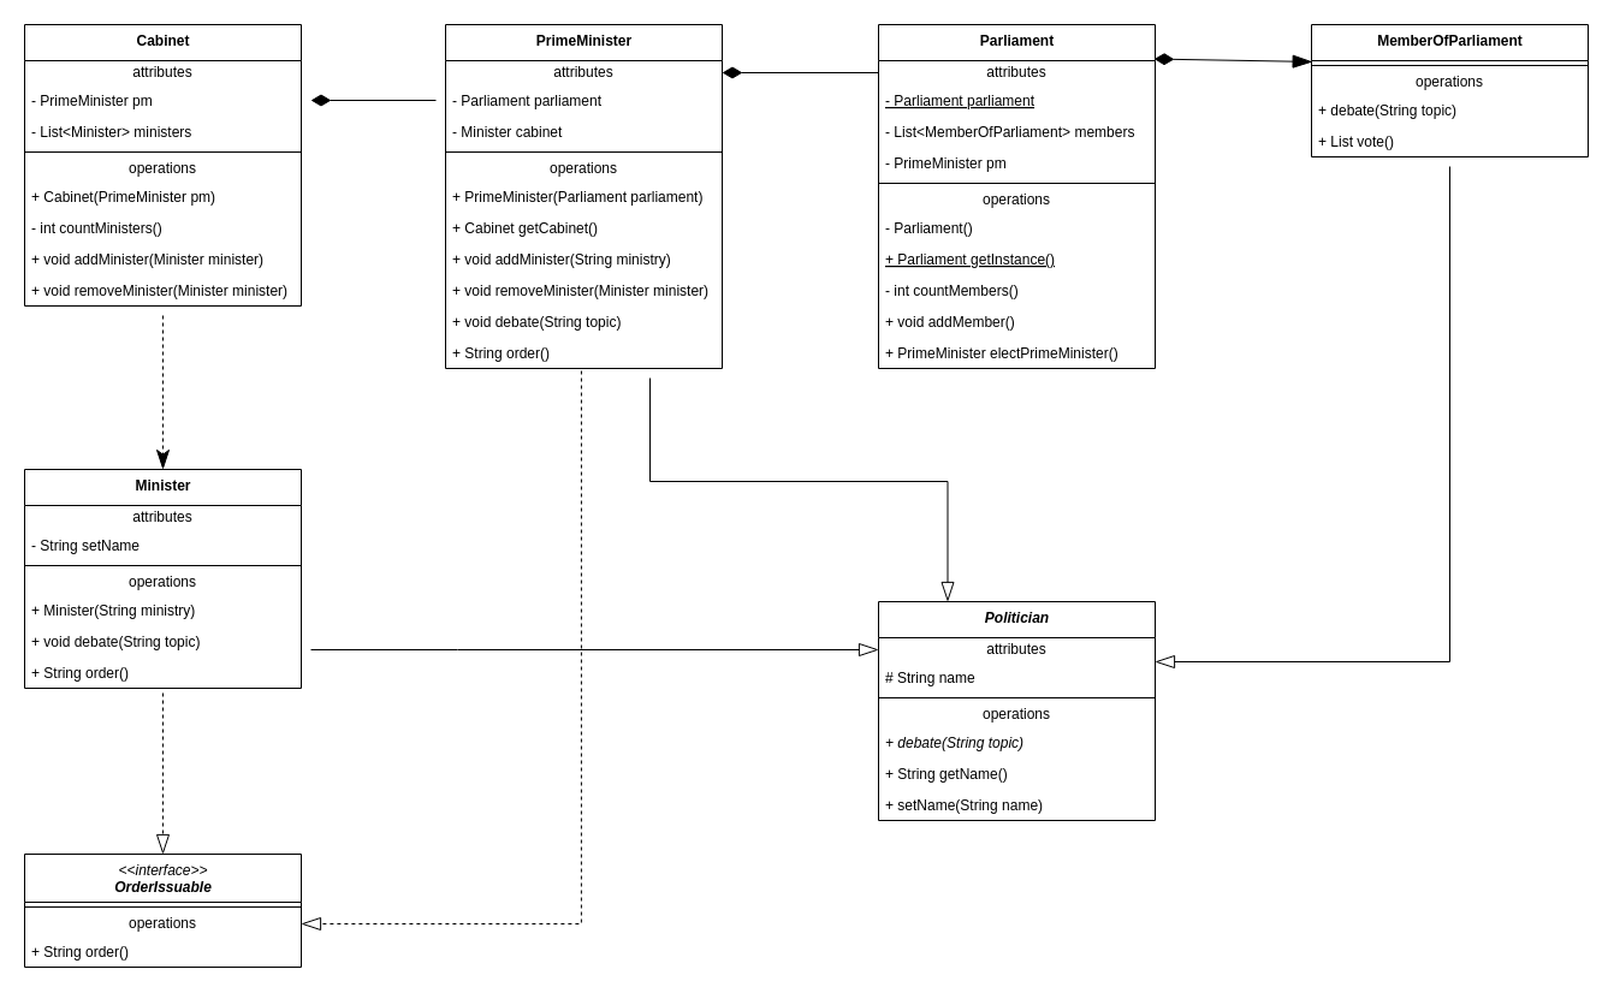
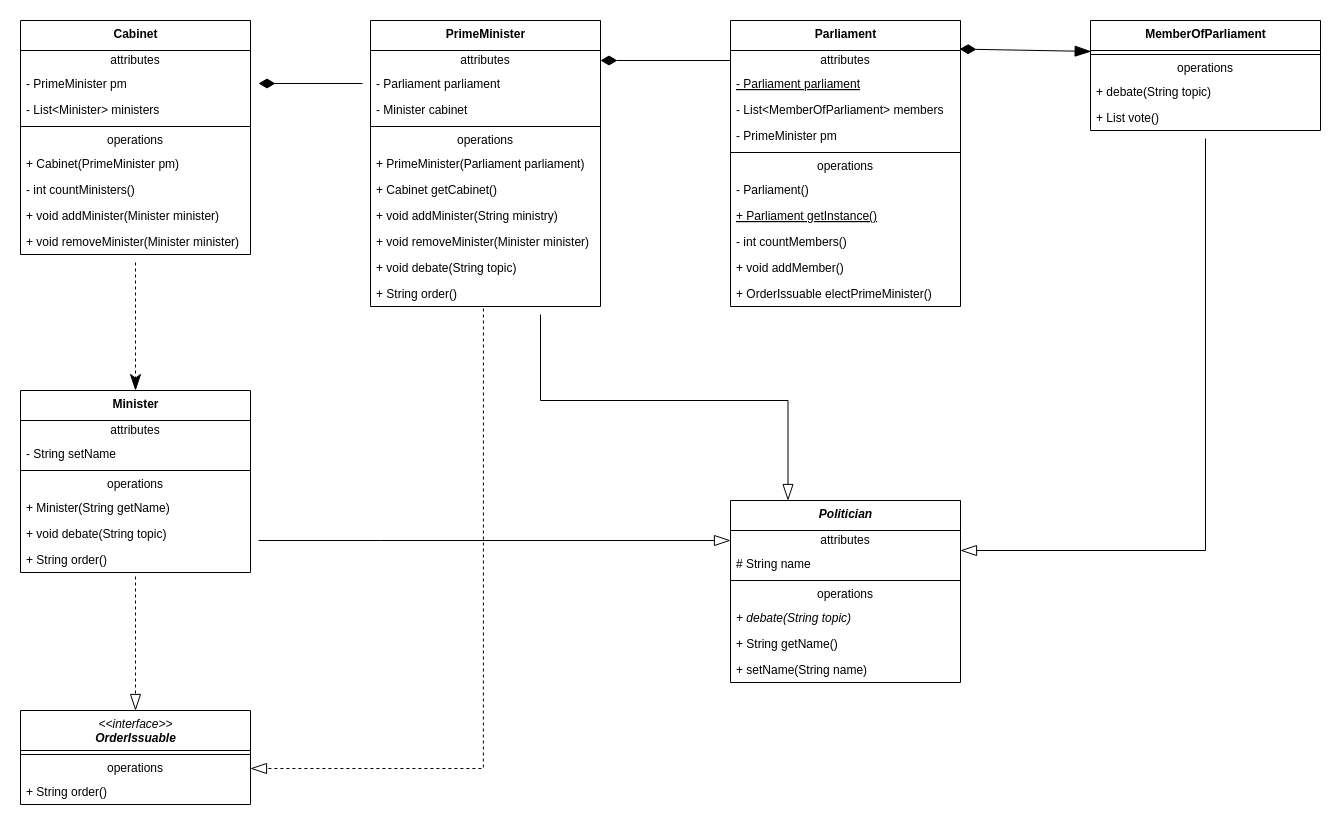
  <mxCell id="0" />
  <mxCell id="1" parent="0" />
  <mxCell id="2" style="edgeStyle=orthogonalEdgeStyle;rounded=0;orthogonalLoop=1;jettySize=auto;html=1;entryX=0.5;entryY=0;entryDx=0;entryDy=0;endArrow=classicThin;endFill=1;startSize=14;endSize=14;sourcePerimeterSpacing=8;targetPerimeterSpacing=8;dashed=1;" edge="1" parent="1" source="3" target="41"><mxGeometry relative="1" as="geometry" /></mxCell>
  <mxCell id="3" value="&lt;b&gt;Cabinet&lt;/b&gt;" style="swimlane;fontStyle=0;align=center;verticalAlign=top;childLayout=stackLayout;horizontal=1;startSize=30;horizontalStack=0;resizeParent=1;resizeParentMax=0;resizeLast=0;collapsible=0;marginBottom=0;html=1;" vertex="1" parent="1"><mxGeometry x="20" y="20" width="230" height="234" as="geometry" /></mxCell>
  <mxCell id="4" value="attributes" style="text;html=1;strokeColor=none;fillColor=none;align=center;verticalAlign=middle;spacingLeft=4;spacingRight=4;overflow=hidden;rotatable=0;points=[[0,0.5],[1,0.5]];portConstraint=eastwest;" vertex="1" parent="3"><mxGeometry y="30" width="230" height="20" as="geometry" /></mxCell>
  <mxCell id="5" value="- PrimeMinister pm" style="text;strokeColor=none;fillColor=none;align=left;verticalAlign=top;spacingLeft=4;spacingRight=4;overflow=hidden;rotatable=0;points=[[0,0.5],[1,0.5]];portConstraint=eastwest;" vertex="1" parent="3"><mxGeometry y="50" width="230" height="26" as="geometry" /></mxCell>
  <mxCell id="6" value="- List&lt;Minister&gt; ministers" style="text;strokeColor=none;fillColor=none;align=left;verticalAlign=top;spacingLeft=4;spacingRight=4;overflow=hidden;rotatable=0;points=[[0,0.5],[1,0.5]];portConstraint=eastwest;" vertex="1" parent="3"><mxGeometry y="76" width="230" height="26" as="geometry" /></mxCell>
  <mxCell id="7" value="" style="line;strokeWidth=1;fillColor=none;align=left;verticalAlign=middle;spacingTop=-1;spacingLeft=3;spacingRight=3;rotatable=0;labelPosition=right;points=[];portConstraint=eastwest;" vertex="1" parent="3"><mxGeometry y="102" width="230" height="8" as="geometry" /></mxCell>
  <mxCell id="8" value="operations" style="text;html=1;strokeColor=none;fillColor=none;align=center;verticalAlign=middle;spacingLeft=4;spacingRight=4;overflow=hidden;rotatable=0;points=[[0,0.5],[1,0.5]];portConstraint=eastwest;" vertex="1" parent="3"><mxGeometry y="110" width="230" height="20" as="geometry" /></mxCell>
  <mxCell id="9" value="+ Cabinet(PrimeMinister pm)" style="text;strokeColor=none;fillColor=none;align=left;verticalAlign=top;spacingLeft=4;spacingRight=4;overflow=hidden;rotatable=0;points=[[0,0.5],[1,0.5]];portConstraint=eastwest;" vertex="1" parent="3"><mxGeometry y="130" width="230" height="26" as="geometry" /></mxCell>
  <mxCell id="10" value="- int countMinisters()" style="text;strokeColor=none;fillColor=none;align=left;verticalAlign=top;spacingLeft=4;spacingRight=4;overflow=hidden;rotatable=0;points=[[0,0.5],[1,0.5]];portConstraint=eastwest;" vertex="1" parent="3"><mxGeometry y="156" width="230" height="26" as="geometry" /></mxCell>
  <mxCell id="11" value="+ void addMinister(Minister minister)" style="text;strokeColor=none;fillColor=none;align=left;verticalAlign=top;spacingLeft=4;spacingRight=4;overflow=hidden;rotatable=0;points=[[0,0.5],[1,0.5]];portConstraint=eastwest;" vertex="1" parent="3"><mxGeometry y="182" width="230" height="26" as="geometry" /></mxCell>
  <mxCell id="12" value="+ void removeMinister(Minister minister)" style="text;strokeColor=none;fillColor=none;align=left;verticalAlign=top;spacingLeft=4;spacingRight=4;overflow=hidden;rotatable=0;points=[[0,0.5],[1,0.5]];portConstraint=eastwest;" vertex="1" parent="3"><mxGeometry y="208" width="230" height="26" as="geometry" /></mxCell>
  <mxCell id="13" style="edgeStyle=orthogonalEdgeStyle;rounded=0;orthogonalLoop=1;jettySize=auto;html=1;exitX=0.491;exitY=1.077;exitDx=0;exitDy=0;entryX=1;entryY=0.5;entryDx=0;entryDy=0;endArrow=blockThin;startSize=14;endSize=14;sourcePerimeterSpacing=8;targetPerimeterSpacing=8;exitPerimeter=0;dashed=1;endFill=0;" edge="1" parent="1" source="25" target="65"><mxGeometry relative="1" as="geometry"><Array as="points"><mxPoint x="483" y="768" /></Array></mxGeometry></mxCell>
  <mxCell id="14" value="&lt;b&gt;PrimeMinister&lt;/b&gt;" style="swimlane;fontStyle=0;align=center;verticalAlign=top;childLayout=stackLayout;horizontal=1;startSize=30;horizontalStack=0;resizeParent=1;resizeParentMax=0;resizeLast=0;collapsible=0;marginBottom=0;html=1;" vertex="1" parent="1"><mxGeometry x="370" y="20" width="230" height="286" as="geometry" /></mxCell>
  <mxCell id="15" value="attributes" style="text;html=1;strokeColor=none;fillColor=none;align=center;verticalAlign=middle;spacingLeft=4;spacingRight=4;overflow=hidden;rotatable=0;points=[[0,0.5],[1,0.5]];portConstraint=eastwest;" vertex="1" parent="14"><mxGeometry y="30" width="230" height="20" as="geometry" /></mxCell>
  <mxCell id="16" value="- Parliament parliament" style="text;strokeColor=none;fillColor=none;align=left;verticalAlign=top;spacingLeft=4;spacingRight=4;overflow=hidden;rotatable=0;points=[[0,0.5],[1,0.5]];portConstraint=eastwest;" vertex="1" parent="14"><mxGeometry y="50" width="230" height="26" as="geometry" /></mxCell>
  <mxCell id="17" value="- Minister cabinet" style="text;strokeColor=none;fillColor=none;align=left;verticalAlign=top;spacingLeft=4;spacingRight=4;overflow=hidden;rotatable=0;points=[[0,0.5],[1,0.5]];portConstraint=eastwest;" vertex="1" parent="14"><mxGeometry y="76" width="230" height="26" as="geometry" /></mxCell>
  <mxCell id="18" value="" style="line;strokeWidth=1;fillColor=none;align=left;verticalAlign=middle;spacingTop=-1;spacingLeft=3;spacingRight=3;rotatable=0;labelPosition=right;points=[];portConstraint=eastwest;" vertex="1" parent="14"><mxGeometry y="102" width="230" height="8" as="geometry" /></mxCell>
  <mxCell id="19" value="operations" style="text;html=1;strokeColor=none;fillColor=none;align=center;verticalAlign=middle;spacingLeft=4;spacingRight=4;overflow=hidden;rotatable=0;points=[[0,0.5],[1,0.5]];portConstraint=eastwest;" vertex="1" parent="14"><mxGeometry y="110" width="230" height="20" as="geometry" /></mxCell>
  <mxCell id="20" value="+ PrimeMinister(Parliament parliament)" style="text;strokeColor=none;fillColor=none;align=left;verticalAlign=top;spacingLeft=4;spacingRight=4;overflow=hidden;rotatable=0;points=[[0,0.5],[1,0.5]];portConstraint=eastwest;" vertex="1" parent="14"><mxGeometry y="130" width="230" height="26" as="geometry" /></mxCell>
  <mxCell id="21" value="+ Cabinet getCabinet() " style="text;strokeColor=none;fillColor=none;align=left;verticalAlign=top;spacingLeft=4;spacingRight=4;overflow=hidden;rotatable=0;points=[[0,0.5],[1,0.5]];portConstraint=eastwest;" vertex="1" parent="14"><mxGeometry y="156" width="230" height="26" as="geometry" /></mxCell>
  <mxCell id="22" value="+ void addMinister(String ministry)" style="text;strokeColor=none;fillColor=none;align=left;verticalAlign=top;spacingLeft=4;spacingRight=4;overflow=hidden;rotatable=0;points=[[0,0.5],[1,0.5]];portConstraint=eastwest;" vertex="1" parent="14"><mxGeometry y="182" width="230" height="26" as="geometry" /></mxCell>
  <mxCell id="23" value="+ void removeMinister(Minister minister)" style="text;strokeColor=none;fillColor=none;align=left;verticalAlign=top;spacingLeft=4;spacingRight=4;overflow=hidden;rotatable=0;points=[[0,0.5],[1,0.5]];portConstraint=eastwest;" vertex="1" parent="14"><mxGeometry y="208" width="230" height="26" as="geometry" /></mxCell>
  <mxCell id="24" value="+ void debate(String topic)" style="text;strokeColor=none;fillColor=none;align=left;verticalAlign=top;spacingLeft=4;spacingRight=4;overflow=hidden;rotatable=0;points=[[0,0.5],[1,0.5]];portConstraint=eastwest;" vertex="1" parent="14"><mxGeometry y="234" width="230" height="26" as="geometry" /></mxCell>
  <mxCell id="25" value="+ String order()" style="text;strokeColor=none;fillColor=none;align=left;verticalAlign=top;spacingLeft=4;spacingRight=4;overflow=hidden;rotatable=0;points=[[0,0.5],[1,0.5]];portConstraint=eastwest;" vertex="1" parent="14"><mxGeometry y="260" width="230" height="26" as="geometry" /></mxCell>
  <mxCell id="26" style="edgeStyle=none;rounded=0;orthogonalLoop=1;jettySize=auto;html=1;exitX=0.996;exitY=-0.071;exitDx=0;exitDy=0;entryX=0.003;entryY=0.118;entryDx=0;entryDy=0;endArrow=blockThin;endFill=1;startSize=14;endSize=14;sourcePerimeterSpacing=8;targetPerimeterSpacing=8;entryPerimeter=0;exitPerimeter=0;startArrow=diamondThin;startFill=1;" edge="1" parent="1" source="28" target="51"><mxGeometry relative="1" as="geometry" /></mxCell>
  <mxCell id="27" value="&lt;b&gt;Parliament&lt;/b&gt;" style="swimlane;fontStyle=0;align=center;verticalAlign=top;childLayout=stackLayout;horizontal=1;startSize=30;horizontalStack=0;resizeParent=1;resizeParentMax=0;resizeLast=0;collapsible=0;marginBottom=0;html=1;" vertex="1" parent="1"><mxGeometry x="730" y="20" width="230" height="286" as="geometry" /></mxCell>
  <mxCell id="28" value="attributes" style="text;html=1;strokeColor=none;fillColor=none;align=center;verticalAlign=middle;spacingLeft=4;spacingRight=4;overflow=hidden;rotatable=0;points=[[0,0.5],[1,0.5]];portConstraint=eastwest;" vertex="1" parent="27"><mxGeometry y="30" width="230" height="20" as="geometry" /></mxCell>
  <mxCell id="29" value="- Parliament parliament" style="text;strokeColor=none;fillColor=none;align=left;verticalAlign=top;spacingLeft=4;spacingRight=4;overflow=hidden;rotatable=0;points=[[0,0.5],[1,0.5]];portConstraint=eastwest;fontStyle=4" vertex="1" parent="27"><mxGeometry y="50" width="230" height="26" as="geometry" /></mxCell>
  <mxCell id="30" value="- List&lt;MemberOfParliament&gt; members" style="text;strokeColor=none;fillColor=none;align=left;verticalAlign=top;spacingLeft=4;spacingRight=4;overflow=hidden;rotatable=0;points=[[0,0.5],[1,0.5]];portConstraint=eastwest;" vertex="1" parent="27"><mxGeometry y="76" width="230" height="26" as="geometry" /></mxCell>
  <mxCell id="31" value="- PrimeMinister pm" style="text;strokeColor=none;fillColor=none;align=left;verticalAlign=top;spacingLeft=4;spacingRight=4;overflow=hidden;rotatable=0;points=[[0,0.5],[1,0.5]];portConstraint=eastwest;" vertex="1" parent="27"><mxGeometry y="102" width="230" height="26" as="geometry" /></mxCell>
  <mxCell id="32" value="" style="line;strokeWidth=1;fillColor=none;align=left;verticalAlign=middle;spacingTop=-1;spacingLeft=3;spacingRight=3;rotatable=0;labelPosition=right;points=[];portConstraint=eastwest;" vertex="1" parent="27"><mxGeometry y="128" width="230" height="8" as="geometry" /></mxCell>
  <mxCell id="33" value="operations" style="text;html=1;strokeColor=none;fillColor=none;align=center;verticalAlign=middle;spacingLeft=4;spacingRight=4;overflow=hidden;rotatable=0;points=[[0,0.5],[1,0.5]];portConstraint=eastwest;" vertex="1" parent="27"><mxGeometry y="136" width="230" height="20" as="geometry" /></mxCell>
  <mxCell id="34" value="- Parliament()" style="text;strokeColor=none;fillColor=none;align=left;verticalAlign=top;spacingLeft=4;spacingRight=4;overflow=hidden;rotatable=0;points=[[0,0.5],[1,0.5]];portConstraint=eastwest;" vertex="1" parent="27"><mxGeometry y="156" width="230" height="26" as="geometry" /></mxCell>
  <mxCell id="35" value="+ Parliament getInstance()" style="text;strokeColor=none;fillColor=none;align=left;verticalAlign=top;spacingLeft=4;spacingRight=4;overflow=hidden;rotatable=0;points=[[0,0.5],[1,0.5]];portConstraint=eastwest;fontStyle=4" vertex="1" parent="27"><mxGeometry y="182" width="230" height="26" as="geometry" /></mxCell>
  <mxCell id="36" value="- int countMembers()" style="text;strokeColor=none;fillColor=none;align=left;verticalAlign=top;spacingLeft=4;spacingRight=4;overflow=hidden;rotatable=0;points=[[0,0.5],[1,0.5]];portConstraint=eastwest;" vertex="1" parent="27"><mxGeometry y="208" width="230" height="26" as="geometry" /></mxCell>
  <mxCell id="37" value="+ void addMember()" style="text;strokeColor=none;fillColor=none;align=left;verticalAlign=top;spacingLeft=4;spacingRight=4;overflow=hidden;rotatable=0;points=[[0,0.5],[1,0.5]];portConstraint=eastwest;" vertex="1" parent="27"><mxGeometry y="234" width="230" height="26" as="geometry" /></mxCell>
- <mxCell id="38" value="+ PrimeMinister electPrimeMinister()" style="text;strokeColor=none;fillColor=none;align=left;verticalAlign=top;spacingLeft=4;spacingRight=4;overflow=hidden;rotatable=0;points=[[0,0.5],[1,0.5]];portConstraint=eastwest;" vertex="1" parent="27"><mxGeometry y="260" width="230" height="26" as="geometry" /></mxCell>
+ <mxCell id="38" value="+ OrderIssuable electPrimeMinister()" style="text;strokeColor=none;fillColor=none;align=left;verticalAlign=top;spacingLeft=4;spacingRight=4;overflow=hidden;rotatable=0;points=[[0,0.5],[1,0.5]];portConstraint=eastwest;" vertex="1" parent="27"><mxGeometry y="260" width="230" height="26" as="geometry" /></mxCell>
  <mxCell id="39" style="edgeStyle=orthogonalEdgeStyle;rounded=0;orthogonalLoop=1;jettySize=auto;html=1;entryX=0.5;entryY=0;entryDx=0;entryDy=0;dashed=1;endArrow=blockThin;endFill=0;startSize=14;endSize=14;sourcePerimeterSpacing=8;targetPerimeterSpacing=8;" edge="1" parent="1" target="63"><mxGeometry relative="1" as="geometry"><mxPoint x="135" y="576" as="sourcePoint" /><Array as="points"><mxPoint x="135" y="610" /><mxPoint x="135" y="610" /></Array></mxGeometry></mxCell>
  <mxCell id="40" style="edgeStyle=orthogonalEdgeStyle;rounded=0;orthogonalLoop=1;jettySize=auto;html=1;entryX=0;entryY=0.5;entryDx=0;entryDy=0;endArrow=blockThin;endFill=0;startSize=14;endSize=14;sourcePerimeterSpacing=8;targetPerimeterSpacing=8;" edge="1" parent="1" source="41" target="56"><mxGeometry relative="1" as="geometry"><Array as="points"><mxPoint x="380" y="540" /><mxPoint x="380" y="540" /></Array></mxGeometry></mxCell>
  <mxCell id="41" value="&lt;b&gt;Minister&lt;/b&gt;" style="swimlane;fontStyle=0;align=center;verticalAlign=top;childLayout=stackLayout;horizontal=1;startSize=30;horizontalStack=0;resizeParent=1;resizeParentMax=0;resizeLast=0;collapsible=0;marginBottom=0;html=1;" vertex="1" parent="1"><mxGeometry x="20" y="390" width="230" height="182" as="geometry" /></mxCell>
  <mxCell id="42" value="attributes" style="text;html=1;strokeColor=none;fillColor=none;align=center;verticalAlign=middle;spacingLeft=4;spacingRight=4;overflow=hidden;rotatable=0;points=[[0,0.5],[1,0.5]];portConstraint=eastwest;" vertex="1" parent="41"><mxGeometry y="30" width="230" height="20" as="geometry" /></mxCell>
  <mxCell id="43" value="- String setName" style="text;strokeColor=none;fillColor=none;align=left;verticalAlign=top;spacingLeft=4;spacingRight=4;overflow=hidden;rotatable=0;points=[[0,0.5],[1,0.5]];portConstraint=eastwest;" vertex="1" parent="41"><mxGeometry y="50" width="230" height="26" as="geometry" /></mxCell>
  <mxCell id="44" value="" style="line;strokeWidth=1;fillColor=none;align=left;verticalAlign=middle;spacingTop=-1;spacingLeft=3;spacingRight=3;rotatable=0;labelPosition=right;points=[];portConstraint=eastwest;" vertex="1" parent="41"><mxGeometry y="76" width="230" height="8" as="geometry" /></mxCell>
  <mxCell id="45" value="operations" style="text;html=1;strokeColor=none;fillColor=none;align=center;verticalAlign=middle;spacingLeft=4;spacingRight=4;overflow=hidden;rotatable=0;points=[[0,0.5],[1,0.5]];portConstraint=eastwest;" vertex="1" parent="41"><mxGeometry y="84" width="230" height="20" as="geometry" /></mxCell>
- <mxCell id="46" value="+ Minister(String ministry)" style="text;strokeColor=none;fillColor=none;align=left;verticalAlign=top;spacingLeft=4;spacingRight=4;overflow=hidden;rotatable=0;points=[[0,0.5],[1,0.5]];portConstraint=eastwest;" vertex="1" parent="41"><mxGeometry y="104" width="230" height="26" as="geometry" /></mxCell>
+ <mxCell id="46" value="+ Minister(String getName)" style="text;strokeColor=none;fillColor=none;align=left;verticalAlign=top;spacingLeft=4;spacingRight=4;overflow=hidden;rotatable=0;points=[[0,0.5],[1,0.5]];portConstraint=eastwest;" vertex="1" parent="41"><mxGeometry y="104" width="230" height="26" as="geometry" /></mxCell>
  <mxCell id="47" value="+ void debate(String topic)" style="text;strokeColor=none;fillColor=none;align=left;verticalAlign=top;spacingLeft=4;spacingRight=4;overflow=hidden;rotatable=0;points=[[0,0.5],[1,0.5]];portConstraint=eastwest;" vertex="1" parent="41"><mxGeometry y="130" width="230" height="26" as="geometry" /></mxCell>
  <mxCell id="48" value="+ String order()" style="text;strokeColor=none;fillColor=none;align=left;verticalAlign=top;spacingLeft=4;spacingRight=4;overflow=hidden;rotatable=0;points=[[0,0.5],[1,0.5]];portConstraint=eastwest;" vertex="1" parent="41"><mxGeometry y="156" width="230" height="26" as="geometry" /></mxCell>
  <mxCell id="49" style="edgeStyle=orthogonalEdgeStyle;rounded=0;orthogonalLoop=1;jettySize=auto;html=1;endArrow=blockThin;endFill=0;startSize=14;endSize=14;sourcePerimeterSpacing=8;targetPerimeterSpacing=8;" edge="1" parent="1" source="50"><mxGeometry relative="1" as="geometry"><mxPoint x="960" y="550" as="targetPoint" /><Array as="points"><mxPoint x="1205" y="550" /></Array></mxGeometry></mxCell>
  <mxCell id="50" value="&lt;b&gt;MemberOfParliament&lt;/b&gt;" style="swimlane;fontStyle=0;align=center;verticalAlign=top;childLayout=stackLayout;horizontal=1;startSize=30;horizontalStack=0;resizeParent=1;resizeParentMax=0;resizeLast=0;collapsible=0;marginBottom=0;html=1;" vertex="1" parent="1"><mxGeometry x="1090" y="20" width="230" height="110" as="geometry" /></mxCell>
  <mxCell id="51" value="" style="line;strokeWidth=1;fillColor=none;align=left;verticalAlign=middle;spacingTop=-1;spacingLeft=3;spacingRight=3;rotatable=0;labelPosition=right;points=[];portConstraint=eastwest;" vertex="1" parent="50"><mxGeometry y="30" width="230" height="8" as="geometry" /></mxCell>
  <mxCell id="52" value="operations" style="text;html=1;strokeColor=none;fillColor=none;align=center;verticalAlign=middle;spacingLeft=4;spacingRight=4;overflow=hidden;rotatable=0;points=[[0,0.5],[1,0.5]];portConstraint=eastwest;" vertex="1" parent="50"><mxGeometry y="38" width="230" height="20" as="geometry" /></mxCell>
  <mxCell id="53" value="+ debate(String topic)" style="text;strokeColor=none;fillColor=none;align=left;verticalAlign=top;spacingLeft=4;spacingRight=4;overflow=hidden;rotatable=0;points=[[0,0.5],[1,0.5]];portConstraint=eastwest;" vertex="1" parent="50"><mxGeometry y="58" width="230" height="26" as="geometry" /></mxCell>
  <mxCell id="54" value="+ List vote() " style="text;strokeColor=none;fillColor=none;align=left;verticalAlign=top;spacingLeft=4;spacingRight=4;overflow=hidden;rotatable=0;points=[[0,0.5],[1,0.5]];portConstraint=eastwest;" vertex="1" parent="50"><mxGeometry y="84" width="230" height="26" as="geometry" /></mxCell>
  <mxCell id="55" value="&lt;b&gt;&lt;i&gt;Politician&lt;/i&gt;&lt;/b&gt;" style="swimlane;fontStyle=0;align=center;verticalAlign=top;childLayout=stackLayout;horizontal=1;startSize=30;horizontalStack=0;resizeParent=1;resizeParentMax=0;resizeLast=0;collapsible=0;marginBottom=0;html=1;" vertex="1" parent="1"><mxGeometry x="730" y="500" width="230" height="182" as="geometry" /></mxCell>
  <mxCell id="56" value="attributes" style="text;html=1;strokeColor=none;fillColor=none;align=center;verticalAlign=middle;spacingLeft=4;spacingRight=4;overflow=hidden;rotatable=0;points=[[0,0.5],[1,0.5]];portConstraint=eastwest;" vertex="1" parent="55"><mxGeometry y="30" width="230" height="20" as="geometry" /></mxCell>
  <mxCell id="57" value="# String name" style="text;strokeColor=none;fillColor=none;align=left;verticalAlign=top;spacingLeft=4;spacingRight=4;overflow=hidden;rotatable=0;points=[[0,0.5],[1,0.5]];portConstraint=eastwest;fontStyle=0" vertex="1" parent="55"><mxGeometry y="50" width="230" height="26" as="geometry" /></mxCell>
  <mxCell id="58" value="" style="line;strokeWidth=1;fillColor=none;align=left;verticalAlign=middle;spacingTop=-1;spacingLeft=3;spacingRight=3;rotatable=0;labelPosition=right;points=[];portConstraint=eastwest;" vertex="1" parent="55"><mxGeometry y="76" width="230" height="8" as="geometry" /></mxCell>
  <mxCell id="59" value="operations" style="text;html=1;strokeColor=none;fillColor=none;align=center;verticalAlign=middle;spacingLeft=4;spacingRight=4;overflow=hidden;rotatable=0;points=[[0,0.5],[1,0.5]];portConstraint=eastwest;" vertex="1" parent="55"><mxGeometry y="84" width="230" height="20" as="geometry" /></mxCell>
  <mxCell id="60" value="+ debate(String topic)" style="text;strokeColor=none;fillColor=none;align=left;verticalAlign=top;spacingLeft=4;spacingRight=4;overflow=hidden;rotatable=0;points=[[0,0.5],[1,0.5]];portConstraint=eastwest;fontStyle=2" vertex="1" parent="55"><mxGeometry y="104" width="230" height="26" as="geometry" /></mxCell>
  <mxCell id="61" value="+ String getName()" style="text;strokeColor=none;fillColor=none;align=left;verticalAlign=top;spacingLeft=4;spacingRight=4;overflow=hidden;rotatable=0;points=[[0,0.5],[1,0.5]];portConstraint=eastwest;fontStyle=0" vertex="1" parent="55"><mxGeometry y="130" width="230" height="26" as="geometry" /></mxCell>
  <mxCell id="62" value="+ setName(String name)" style="text;strokeColor=none;fillColor=none;align=left;verticalAlign=top;spacingLeft=4;spacingRight=4;overflow=hidden;rotatable=0;points=[[0,0.5],[1,0.5]];portConstraint=eastwest;" vertex="1" parent="55"><mxGeometry y="156" width="230" height="26" as="geometry" /></mxCell>
  <mxCell id="63" value="&lt;i&gt;&amp;lt;&amp;lt;interface&amp;gt;&amp;gt;&lt;br&gt;&lt;b&gt;OrderIssuable&lt;/b&gt;&lt;/i&gt;" style="swimlane;fontStyle=0;align=center;verticalAlign=top;childLayout=stackLayout;horizontal=1;startSize=40;horizontalStack=0;resizeParent=1;resizeParentMax=0;resizeLast=0;collapsible=0;marginBottom=0;html=1;" vertex="1" parent="1"><mxGeometry x="20" y="710" width="230" height="94" as="geometry" /></mxCell>
  <mxCell id="64" value="" style="line;strokeWidth=1;fillColor=none;align=left;verticalAlign=middle;spacingTop=-1;spacingLeft=3;spacingRight=3;rotatable=0;labelPosition=right;points=[];portConstraint=eastwest;" vertex="1" parent="63"><mxGeometry y="40" width="230" height="8" as="geometry" /></mxCell>
  <mxCell id="65" value="operations" style="text;html=1;strokeColor=none;fillColor=none;align=center;verticalAlign=middle;spacingLeft=4;spacingRight=4;overflow=hidden;rotatable=0;points=[[0,0.5],[1,0.5]];portConstraint=eastwest;" vertex="1" parent="63"><mxGeometry y="48" width="230" height="20" as="geometry" /></mxCell>
  <mxCell id="66" value="+ String order()" style="text;strokeColor=none;fillColor=none;align=left;verticalAlign=top;spacingLeft=4;spacingRight=4;overflow=hidden;rotatable=0;points=[[0,0.5],[1,0.5]];portConstraint=eastwest;" vertex="1" parent="63"><mxGeometry y="68" width="230" height="26" as="geometry" /></mxCell>
  <mxCell id="67" style="edgeStyle=orthogonalEdgeStyle;rounded=0;orthogonalLoop=1;jettySize=auto;html=1;entryX=0.25;entryY=0;entryDx=0;entryDy=0;endArrow=blockThin;endFill=0;startSize=14;endSize=14;sourcePerimeterSpacing=8;targetPerimeterSpacing=8;" edge="1" parent="1" source="25" target="55"><mxGeometry relative="1" as="geometry"><Array as="points"><mxPoint x="540" y="400" /><mxPoint x="788" y="400" /></Array></mxGeometry></mxCell>
  <mxCell id="68" style="edgeStyle=none;rounded=0;orthogonalLoop=1;jettySize=auto;html=1;startArrow=diamondThin;startFill=1;endArrow=none;endFill=0;startSize=14;endSize=14;sourcePerimeterSpacing=8;targetPerimeterSpacing=8;" edge="1" parent="1" source="5" target="16"><mxGeometry relative="1" as="geometry" /></mxCell>
  <mxCell id="69" style="edgeStyle=none;rounded=0;orthogonalLoop=1;jettySize=auto;html=1;exitX=1;exitY=0.5;exitDx=0;exitDy=0;entryX=0;entryY=0.5;entryDx=0;entryDy=0;startArrow=diamondThin;startFill=1;endArrow=none;endFill=0;startSize=14;endSize=14;sourcePerimeterSpacing=8;targetPerimeterSpacing=8;" edge="1" parent="1" source="15" target="28"><mxGeometry relative="1" as="geometry" /></mxCell>
